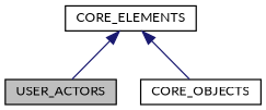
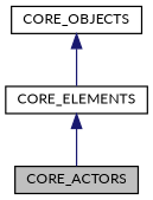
  digraph {
    fontname=Lato
    node [color=black fillcolor=white fontname=Lato fontsize=10 shape=record style=filled]
    edge [color=midnightblue dir=back fontname=Lato fontsize=10 labelfontname=Helvetica labelfontsize=10 style=solid]
-   n1 [fillcolor=grey75 fontcolor=black height=0.2 label=USER_ACTORS width=0.4]
+   n1 [fillcolor=grey75 fontcolor=black height=0.2 label=CORE_ACTORS width=0.4]
    n2 [height=0.2 label=CORE_OBJECTS width=0.4]
    n3 [height=0.2 label=CORE_ELEMENTS width=0.4]
    n3 -> n1
-   n3 -> n2
+   n2 -> n3
  }
